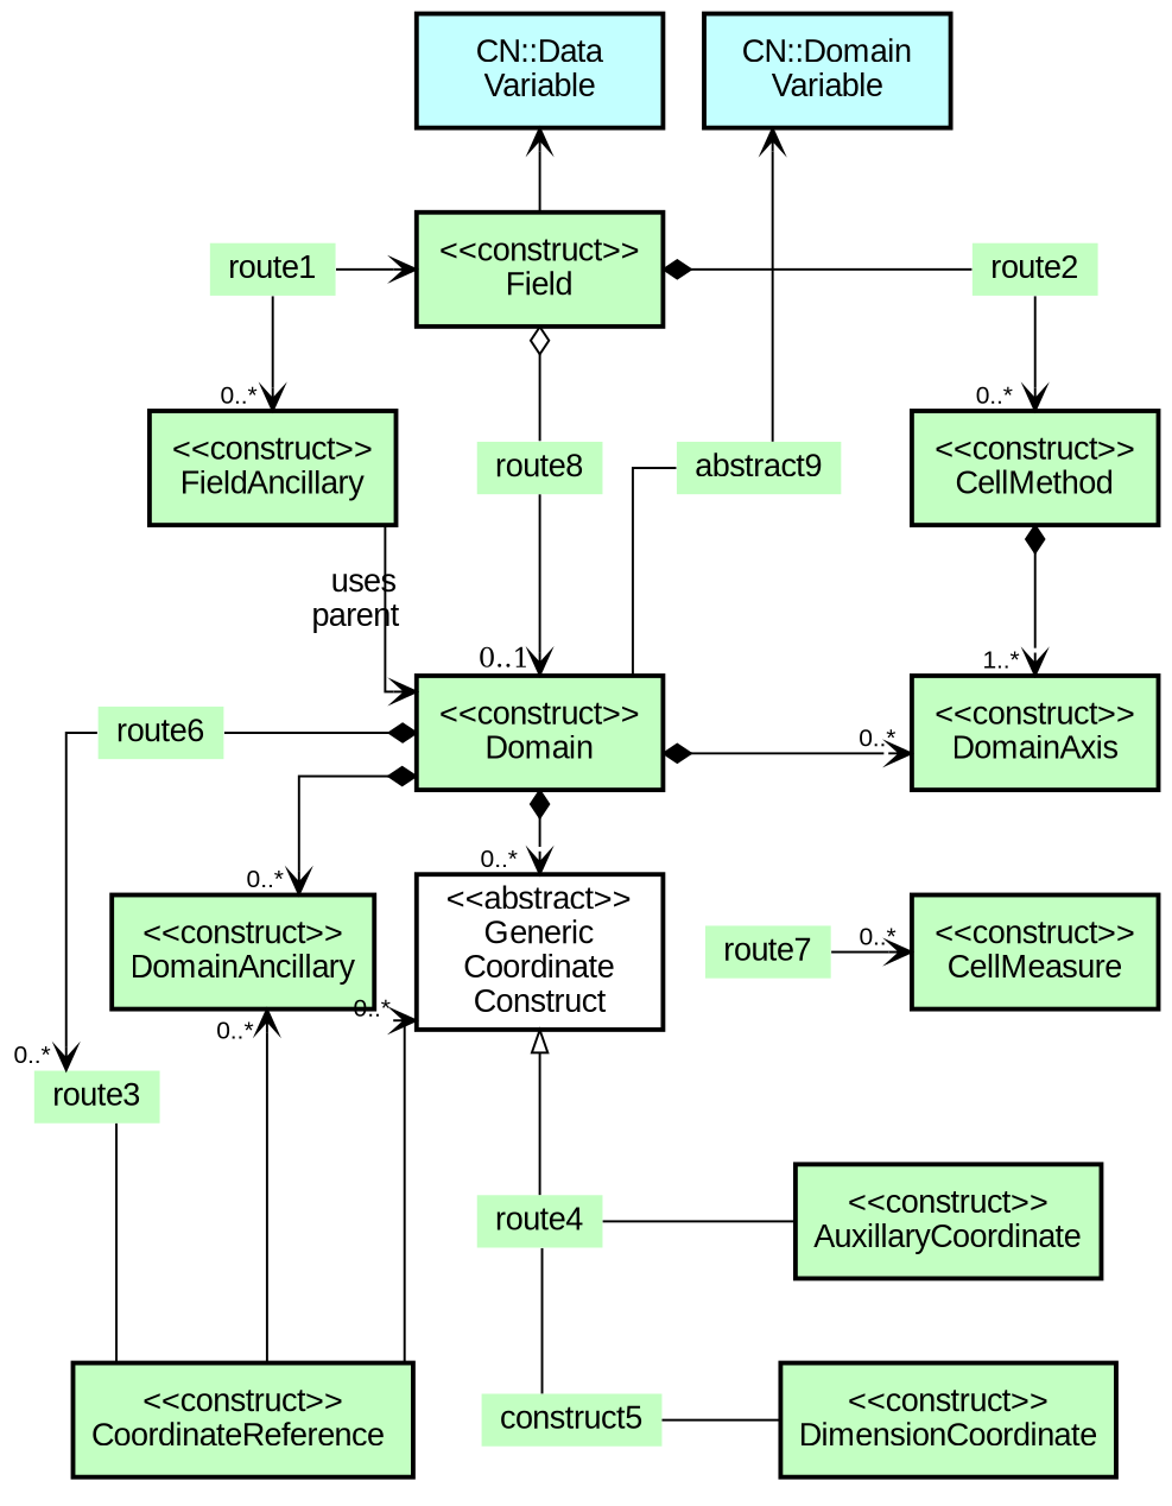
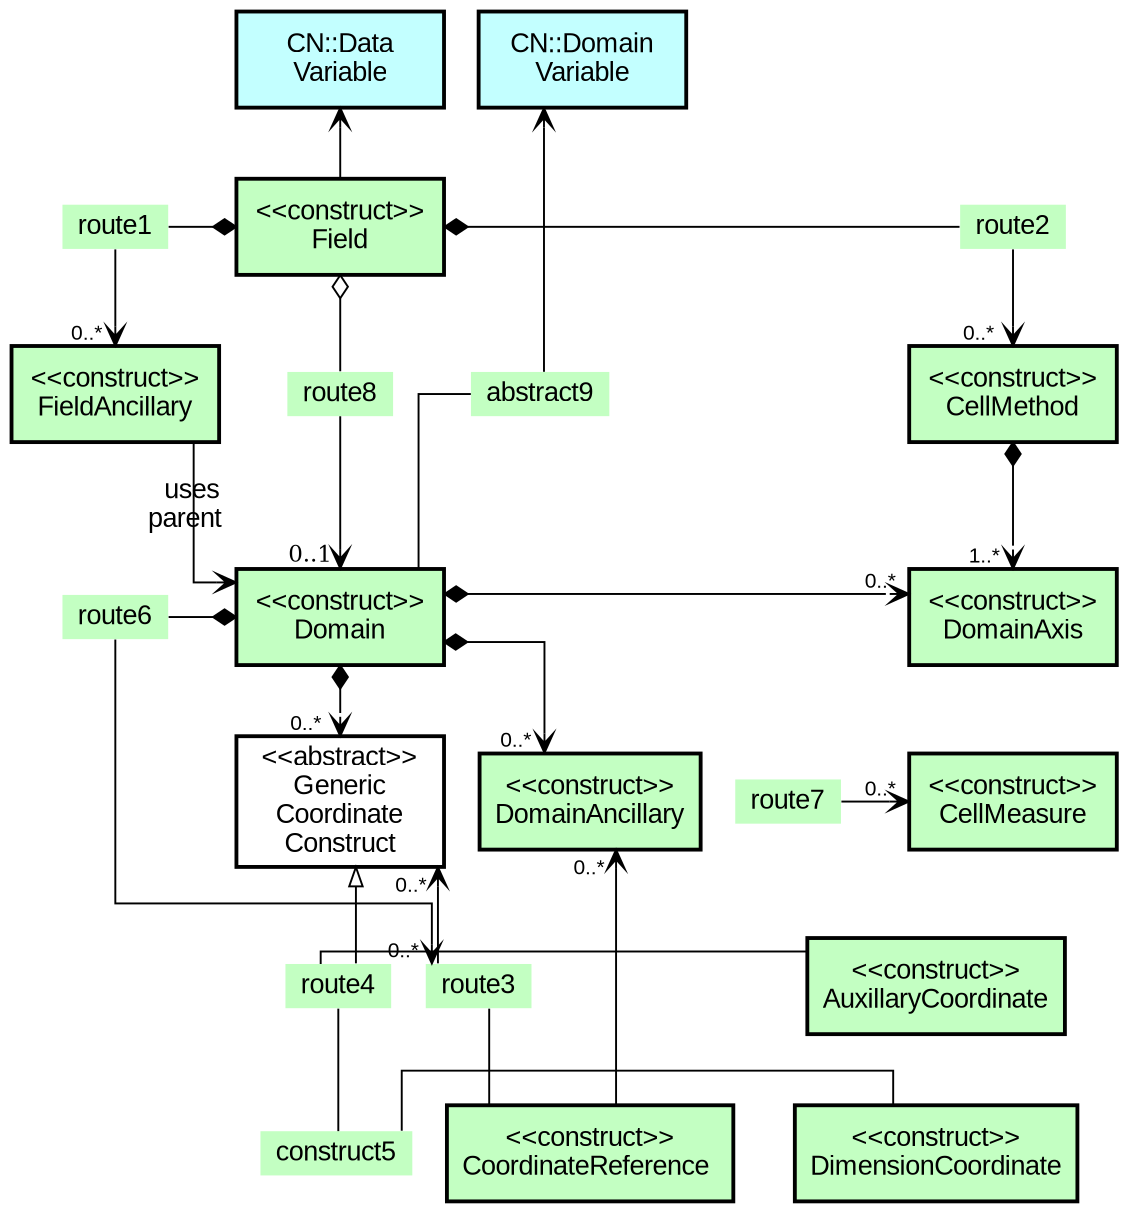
  digraph {
    nodesep="+0.25"
    splines=ortho
    node [fillcolor="#C3FFC2" fontname=Arial shape=rectangle style="filled,bold"]
    edge [arrowhead=diamond arrowtail=vee dir=both arrowsize=1.0 fontname=Arial labelfontsize=11.0]
    n1 [height=0.7 label="<<construct>>\nField" width=1.5]
    route1 [height=0 shape=none width=0]
    route2 [height=0 shape=none width=0]
    n4 [height=0.7 label="<<construct>>\nDomain" width=1.5]
    n5 [height=0.7 label="<<construct>>\nDomainAxis" width=1.5]
    route6 [height=0 shape=none width=0]
    n7 [fillcolor="#C3FFFF" height=0.7 label="CN::Domain\nVariable" width=1.5]
    n8 [fillcolor="#C3FFFF" height=0.7 label="CN::Data\nVariable" width=1.5]
    n9 [height=0.7 label="<<construct>>\nFieldAncillary" width=1.5]
    n10 [height=0 label=abstract9 shape=none width=0]
    n11 [height=0.7 label="<<construct>>\nAuxillaryCoordinate" width=1.5]
    route4 [height=0 shape=none width=0]
    n13 [height=0.7 label="<<construct>>\nDimensionCoordinate" width=1.5]
    n14 [height=0 label=construct5 shape=none width=0]
    n15 [height=0.7 label="<<construct>>\nDomainAncillary" width=1.5]
    n16 [height=0.7 label="<<construct>>\nCellMeasure" width=1.5]
    n17 [fillcolor=white height=0.7 label="<<abstract>>\nGeneric\nCoordinate\nConstruct" width=1.5]
    route7 [height=0 shape=none width=0]
    n19 [height=0.7 label="<<construct>>\nCoordinateReference " width=1.5]
    route8 [height=0 shape=none width=0]
    n21 [height=0.7 label="<<construct>>\nCellMethod" width=1.5]
    route3 [height=0 shape=none width=0]
    subgraph sub_1 {
      rank=same
      n1
      route1
      route2
    }
    subgraph sub_2 {
      rank=same
      n4
      n5
    }
    subgraph sub_3 {
      rank=same
      n4
      route6
    }
    subgraph sub_4 {
      rank=same
      n7
      n8
    }
    subgraph sub_5 {
      rank=same
      n9
      n10
    }
    subgraph sub_6 {
      rank=same
      n11
      route4
    }
    subgraph sub_7 {
      rank=same
      n13
      n14
    }
    subgraph sub_8 {
      rank=same
      n15
      n16
      n17
      route7
    }
    subgraph sub_9 {
      rank=same
      n13
      n19
    }
    n1 -> route2 [arrowhead=none arrowtail=diamond arrowsize="" fontname="" labelfontsize=""]
    n1 -> route8 [arrowhead=none arrowtail=odiamond weight=100 arrowsize="" fontname="" labelfontsize=""]
-   route1 -> n1 [arrowhead=vee arrowtail="" dir="" arrowsize="" fontname="" labelfontsize=""]
+   route1 -> n1 [arrowtail="" dir="" arrowsize="" fontname="" labelfontsize=""]
    route1 -> n9 [arrowhead=vee arrowtail=none headlabel="0..*  " weight=100]
    route2 -> n21 [arrowhead=vee arrowtail=none headlabel="0..*   " weight=100]
    n4 -> n5 [taillabel="0..*  "]
    n4 -> n15 [arrowhead=vee arrowtail=diamond headlabel="0..*  "]
    n4 -> n17 [taillabel="0..*   " weight=100]
    n5 -> n11 [style=invis]
    n5 -> n16 [style=invis weight=100]
    route6 -> n4 [arrowtail=none]
    route6 -> route3 [arrowhead=vee arrowtail=none headlabel="0..*  "]
    n7 -> n10 [dir=back]
    n8 -> n1 [dir=back weight=100 arrowhead="" arrowsize="" fontname="" labelfontsize=""]
    n9 -> n4 [arrowhead=vee arrowtail=none label="uses      \nparent        "]
    n10 -> n4 [arrowhead=none arrowtail=none]
    n11 -> n13 [style=invis weight=100]
    route4 -> n11 [dir=none]
    route4 -> n14 [dir=none]
    n14 -> n13 [dir=none]
    n15 -> n19 [arrowhead=none labeldistance=1.1 taillabel="0..*      " weight=100]
    n16 -> n11 [style=invis]
    n17 -> route4 [arrowhead=none arrowtail=empty weight=100]
-   n17 -> n19 [arrowhead=none labeldistance=1.1 taillabel="0..*      " weight=100]
+   n17 -> route3 [arrowhead=none labeldistance=1.1 taillabel="0..*      " weight=100]
    route7 -> n16 [arrowhead=vee arrowtail=none headlabel="0..*  "]
    route8 -> n4 [arrowhead=vee arrowtail=none dir=bothhead headlabel="0..1 " labelfontsize=12.0 weight=100 arrowsize="" fontname=""]
    n21 -> n5 [taillabel="1..*  " weight=100]
    route3 -> n19 [dir=none]
  }
